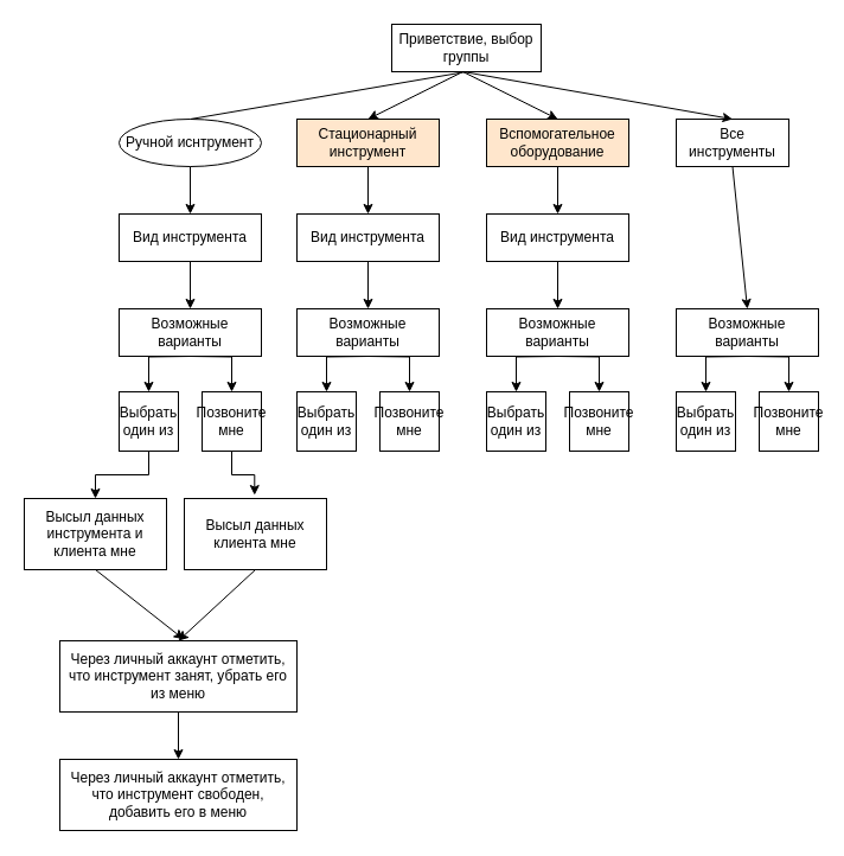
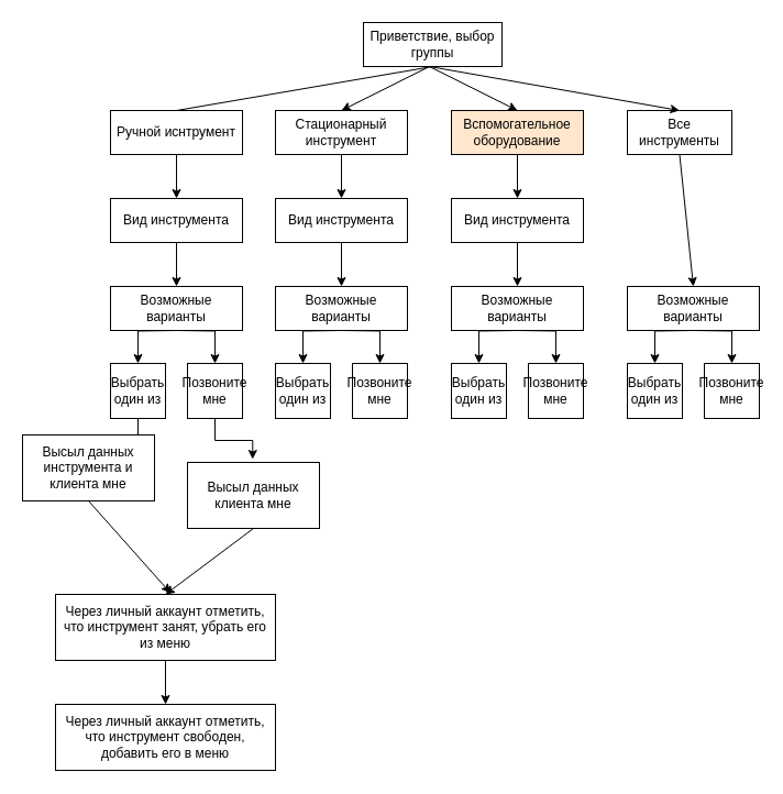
  <mxCell id="0" />
  <mxCell id="1" parent="0" />
  <mxCell id="2" value="Приветствие, выбор группы" style="rounded=0;whiteSpace=wrap;html=1;" vertex="1" parent="1"><mxGeometry x="330" y="20" width="126" height="40" as="geometry" /></mxCell>
- <mxCell id="3" value="Ручной иснтрумент" style="ellipse;whiteSpace=wrap;html=1;" vertex="1" parent="1"><mxGeometry x="100" y="100" width="120" height="40" as="geometry" /></mxCell>
- <mxCell id="4" value="Стационарный инструмент" style="rounded=0;whiteSpace=wrap;html=1;fillColor=#ffe6cc;" vertex="1" parent="1"><mxGeometry x="250" y="100" width="120" height="40" as="geometry" /></mxCell>
+ <mxCell id="3" value="Ручной иснтрумент" style="rounded=0;whiteSpace=wrap;html=1;" vertex="1" parent="1"><mxGeometry x="100" y="100" width="120" height="40" as="geometry" /></mxCell>
+ <mxCell id="4" value="Стационарный инструмент" style="rounded=0;whiteSpace=wrap;html=1;" vertex="1" parent="1"><mxGeometry x="250" y="100" width="120" height="40" as="geometry" /></mxCell>
  <mxCell id="5" value="Вспомогательное оборудование" style="rounded=0;whiteSpace=wrap;html=1;fillColor=#ffe6cc;" vertex="1" parent="1"><mxGeometry x="410" y="100" width="120" height="40" as="geometry" /></mxCell>
  <mxCell id="6" value="" style="endArrow=none;html=1;rounded=0;entryX=0.5;entryY=0;entryDx=0;entryDy=0;exitX=0.5;exitY=1;exitDx=0;exitDy=0;" edge="1" parent="1" source="2" target="3"><mxGeometry width="50" height="50" relative="1" as="geometry"><mxPoint x="360" y="100" as="sourcePoint" /><mxPoint x="410" y="50" as="targetPoint" /></mxGeometry></mxCell>
  <mxCell id="7" value="" style="endArrow=classic;html=1;rounded=0;entryX=0.5;entryY=0;entryDx=0;entryDy=0;" edge="1" parent="1" target="4"><mxGeometry width="50" height="50" relative="1" as="geometry"><mxPoint x="390" y="60" as="sourcePoint" /><mxPoint x="300" y="110" as="targetPoint" /></mxGeometry></mxCell>
  <mxCell id="8" value="" style="endArrow=classic;html=1;rounded=0;entryX=0.5;entryY=0;entryDx=0;entryDy=0;" edge="1" parent="1" target="5"><mxGeometry width="50" height="50" relative="1" as="geometry"><mxPoint x="390" y="60" as="sourcePoint" /><mxPoint x="310" y="120" as="targetPoint" /></mxGeometry></mxCell>
  <mxCell id="9" value="Все инструменты" style="rounded=0;whiteSpace=wrap;html=1;" vertex="1" parent="1"><mxGeometry x="570" y="100" width="95" height="40" as="geometry" /></mxCell>
  <mxCell id="10" value="" style="endArrow=classic;html=1;rounded=0;entryX=0.5;entryY=0;entryDx=0;entryDy=0;" edge="1" parent="1" target="9"><mxGeometry width="50" height="50" relative="1" as="geometry"><mxPoint x="390" y="60" as="sourcePoint" /><mxPoint x="480" y="110" as="targetPoint" /></mxGeometry></mxCell>
  <mxCell id="11" value="Вид инструмента" style="rounded=0;whiteSpace=wrap;html=1;" vertex="1" parent="1"><mxGeometry x="100" y="180" width="120" height="40" as="geometry" /></mxCell>
  <mxCell id="12" value="" style="endArrow=classic;html=1;rounded=0;exitX=0.5;exitY=1;exitDx=0;exitDy=0;entryX=0.5;entryY=0;entryDx=0;entryDy=0;" edge="1" parent="1" source="3" target="11"><mxGeometry width="50" height="50" relative="1" as="geometry"><mxPoint x="160" y="180" as="sourcePoint" /><mxPoint x="210" y="130" as="targetPoint" /></mxGeometry></mxCell>
  <mxCell id="13" value="Вид инструмента" style="rounded=0;whiteSpace=wrap;html=1;" vertex="1" parent="1"><mxGeometry x="250" y="180" width="120" height="40" as="geometry" /></mxCell>
  <mxCell id="14" value="" style="endArrow=classic;html=1;rounded=0;exitX=0.5;exitY=1;exitDx=0;exitDy=0;entryX=0.5;entryY=0;entryDx=0;entryDy=0;" edge="1" parent="1" target="13"><mxGeometry width="50" height="50" relative="1" as="geometry"><mxPoint x="310" y="140" as="sourcePoint" /><mxPoint x="360" y="130" as="targetPoint" /></mxGeometry></mxCell>
  <mxCell id="15" value="Вид инструмента" style="rounded=0;whiteSpace=wrap;html=1;" vertex="1" parent="1"><mxGeometry x="410" y="180" width="120" height="40" as="geometry" /></mxCell>
  <mxCell id="16" value="" style="endArrow=classic;html=1;rounded=0;exitX=0.5;exitY=1;exitDx=0;exitDy=0;entryX=0.5;entryY=0;entryDx=0;entryDy=0;" edge="1" parent="1" target="15"><mxGeometry width="50" height="50" relative="1" as="geometry"><mxPoint x="470" y="140" as="sourcePoint" /><mxPoint x="520" y="130" as="targetPoint" /></mxGeometry></mxCell>
  <mxCell id="17" value="Возможные варианты" style="rounded=0;whiteSpace=wrap;html=1;" vertex="1" parent="1"><mxGeometry x="100" y="260" width="120" height="40" as="geometry" /></mxCell>
  <mxCell id="18" value="" style="endArrow=classic;html=1;rounded=0;exitX=0.5;exitY=1;exitDx=0;exitDy=0;entryX=0.5;entryY=0;entryDx=0;entryDy=0;" edge="1" parent="1" target="17"><mxGeometry width="50" height="50" relative="1" as="geometry"><mxPoint x="160" y="220" as="sourcePoint" /><mxPoint x="210" y="210" as="targetPoint" /></mxGeometry></mxCell>
  <mxCell id="19" value="Возможные варианты" style="rounded=0;whiteSpace=wrap;html=1;" vertex="1" parent="1"><mxGeometry x="250" y="260" width="120" height="40" as="geometry" /></mxCell>
  <mxCell id="20" value="" style="endArrow=classic;html=1;rounded=0;exitX=0.5;exitY=1;exitDx=0;exitDy=0;entryX=0.5;entryY=0;entryDx=0;entryDy=0;" edge="1" parent="1" target="19"><mxGeometry width="50" height="50" relative="1" as="geometry"><mxPoint x="310" y="220" as="sourcePoint" /><mxPoint x="360" y="210" as="targetPoint" /></mxGeometry></mxCell>
  <mxCell id="21" value="Возможные варианты" style="rounded=0;whiteSpace=wrap;html=1;" vertex="1" parent="1"><mxGeometry x="410" y="260" width="120" height="40" as="geometry" /></mxCell>
  <mxCell id="22" value="" style="endArrow=classic;html=1;rounded=0;exitX=0.5;exitY=1;exitDx=0;exitDy=0;entryX=0.5;entryY=0;entryDx=0;entryDy=0;" edge="1" parent="1" target="21"><mxGeometry width="50" height="50" relative="1" as="geometry"><mxPoint x="470" y="220" as="sourcePoint" /><mxPoint x="520" y="210" as="targetPoint" /></mxGeometry></mxCell>
  <mxCell id="23" value="Возможные варианты" style="rounded=0;whiteSpace=wrap;html=1;" vertex="1" parent="1"><mxGeometry x="570" y="260" width="120" height="40" as="geometry" /></mxCell>
  <mxCell id="24" value="" style="endArrow=classic;html=1;rounded=0;exitX=0.5;exitY=1;exitDx=0;exitDy=0;entryX=0.5;entryY=0;entryDx=0;entryDy=0;" edge="1" parent="1" target="23" source="9"><mxGeometry width="50" height="50" relative="1" as="geometry"><mxPoint x="630" y="220" as="sourcePoint" /><mxPoint x="680" y="210" as="targetPoint" /></mxGeometry></mxCell>
  <mxCell id="25" style="edgeStyle=orthogonalEdgeStyle;rounded=0;orthogonalLoop=1;jettySize=auto;html=1;entryX=0.5;entryY=0;entryDx=0;entryDy=0;" edge="1" parent="1" target="28"><mxGeometry relative="1" as="geometry"><mxPoint x="310" y="300" as="sourcePoint" /></mxGeometry></mxCell>
  <mxCell id="26" style="edgeStyle=orthogonalEdgeStyle;rounded=0;orthogonalLoop=1;jettySize=auto;html=1;entryX=0.5;entryY=0;entryDx=0;entryDy=0;" edge="1" parent="1" target="27"><mxGeometry relative="1" as="geometry"><mxPoint x="310" y="300" as="sourcePoint" /></mxGeometry></mxCell>
  <mxCell id="27" value="Выбрать один из" style="whiteSpace=wrap;html=1;aspect=fixed;" vertex="1" parent="1"><mxGeometry x="250" y="330" width="50" height="50" as="geometry" /></mxCell>
  <mxCell id="28" value="Позвоните&lt;div&gt;мне&lt;/div&gt;" style="whiteSpace=wrap;html=1;aspect=fixed;" vertex="1" parent="1"><mxGeometry x="320" y="330" width="50" height="50" as="geometry" /></mxCell>
  <mxCell id="29" style="edgeStyle=orthogonalEdgeStyle;rounded=0;orthogonalLoop=1;jettySize=auto;html=1;entryX=0.5;entryY=0;entryDx=0;entryDy=0;" edge="1" parent="1" target="32"><mxGeometry relative="1" as="geometry"><mxPoint x="470" y="300" as="sourcePoint" /></mxGeometry></mxCell>
  <mxCell id="30" style="edgeStyle=orthogonalEdgeStyle;rounded=0;orthogonalLoop=1;jettySize=auto;html=1;entryX=0.5;entryY=0;entryDx=0;entryDy=0;" edge="1" parent="1" target="31"><mxGeometry relative="1" as="geometry"><mxPoint x="470" y="300" as="sourcePoint" /></mxGeometry></mxCell>
  <mxCell id="31" value="Выбрать один из" style="whiteSpace=wrap;html=1;aspect=fixed;" vertex="1" parent="1"><mxGeometry x="410" y="330" width="50" height="50" as="geometry" /></mxCell>
  <mxCell id="32" value="Позвоните&lt;div&gt;мне&lt;/div&gt;" style="whiteSpace=wrap;html=1;aspect=fixed;" vertex="1" parent="1"><mxGeometry x="480" y="330" width="50" height="50" as="geometry" /></mxCell>
  <mxCell id="33" style="edgeStyle=orthogonalEdgeStyle;rounded=0;orthogonalLoop=1;jettySize=auto;html=1;entryX=0.5;entryY=0;entryDx=0;entryDy=0;" edge="1" parent="1" target="36"><mxGeometry relative="1" as="geometry"><mxPoint x="630" y="300" as="sourcePoint" /></mxGeometry></mxCell>
  <mxCell id="34" style="edgeStyle=orthogonalEdgeStyle;rounded=0;orthogonalLoop=1;jettySize=auto;html=1;entryX=0.5;entryY=0;entryDx=0;entryDy=0;" edge="1" parent="1" target="35"><mxGeometry relative="1" as="geometry"><mxPoint x="630" y="300" as="sourcePoint" /></mxGeometry></mxCell>
  <mxCell id="35" value="Выбрать один из" style="whiteSpace=wrap;html=1;aspect=fixed;" vertex="1" parent="1"><mxGeometry x="570" y="330" width="50" height="50" as="geometry" /></mxCell>
  <mxCell id="36" value="Позвоните&lt;div&gt;мне&lt;/div&gt;" style="whiteSpace=wrap;html=1;aspect=fixed;" vertex="1" parent="1"><mxGeometry x="640" y="330" width="50" height="50" as="geometry" /></mxCell>
  <mxCell id="37" style="edgeStyle=orthogonalEdgeStyle;rounded=0;orthogonalLoop=1;jettySize=auto;html=1;entryX=0.5;entryY=0;entryDx=0;entryDy=0;" edge="1" parent="1" target="41"><mxGeometry relative="1" as="geometry"><mxPoint x="160" y="300" as="sourcePoint" /></mxGeometry></mxCell>
  <mxCell id="38" style="edgeStyle=orthogonalEdgeStyle;rounded=0;orthogonalLoop=1;jettySize=auto;html=1;entryX=0.5;entryY=0;entryDx=0;entryDy=0;" edge="1" parent="1" target="40"><mxGeometry relative="1" as="geometry"><mxPoint x="160" y="300" as="sourcePoint" /></mxGeometry></mxCell>
  <mxCell id="39" style="edgeStyle=orthogonalEdgeStyle;rounded=0;orthogonalLoop=1;jettySize=auto;html=1;entryX=0.5;entryY=0;entryDx=0;entryDy=0;" edge="1" parent="1" source="40" target="44"><mxGeometry relative="1" as="geometry" /></mxCell>
  <mxCell id="40" value="Выбрать один из" style="whiteSpace=wrap;html=1;aspect=fixed;" vertex="1" parent="1"><mxGeometry x="100" y="330" width="50" height="50" as="geometry" /></mxCell>
  <mxCell id="41" value="Позвоните&lt;div&gt;мне&lt;/div&gt;" style="whiteSpace=wrap;html=1;aspect=fixed;" vertex="1" parent="1"><mxGeometry x="170" y="330" width="50" height="50" as="geometry" /></mxCell>
- <mxCell id="42" value="Высыл данных клиента мне" style="rounded=0;whiteSpace=wrap;html=1;" vertex="1" parent="1"><mxGeometry x="155" y="420" width="120" height="60" as="geometry" /></mxCell>
+ <mxCell id="42" value="Высыл данных клиента мне" style="rounded=0;whiteSpace=wrap;html=1;" vertex="1" parent="1"><mxGeometry x="170" y="420" width="120" height="60" as="geometry" /></mxCell>
  <mxCell id="43" style="edgeStyle=orthogonalEdgeStyle;rounded=0;orthogonalLoop=1;jettySize=auto;html=1;entryX=0.494;entryY=-0.049;entryDx=0;entryDy=0;entryPerimeter=0;" edge="1" parent="1" source="41" target="42"><mxGeometry relative="1" as="geometry" /></mxCell>
- <mxCell id="44" value="Высыл данных инструмента и клиента мне" style="rounded=0;whiteSpace=wrap;html=1;" vertex="1" parent="1"><mxGeometry x="20" y="420" width="120" height="60" as="geometry" /></mxCell>
+ <mxCell id="44" value="Высыл данных инструмента и клиента мне" style="rounded=0;whiteSpace=wrap;html=1;" vertex="1" parent="1"><mxGeometry x="20" y="395" width="120" height="60" as="geometry" /></mxCell>
  <mxCell id="45" style="edgeStyle=orthogonalEdgeStyle;rounded=0;orthogonalLoop=1;jettySize=auto;html=1;entryX=0.5;entryY=0;entryDx=0;entryDy=0;" edge="1" parent="1" source="46" target="49"><mxGeometry relative="1" as="geometry" /></mxCell>
  <mxCell id="46" value="Через личный аккаунт отметить, что инструмент занят, убрать его из меню" style="rounded=0;whiteSpace=wrap;html=1;" vertex="1" parent="1"><mxGeometry x="50" y="540" width="200" height="60" as="geometry" /></mxCell>
  <mxCell id="47" value="" style="endArrow=classic;html=1;rounded=0;exitX=0.5;exitY=1;exitDx=0;exitDy=0;entryX=0.523;entryY=-0.021;entryDx=0;entryDy=0;entryPerimeter=0;" edge="1" parent="1" source="44" target="46"><mxGeometry width="50" height="50" relative="1" as="geometry"><mxPoint x="150" y="480" as="sourcePoint" /><mxPoint x="200" y="430" as="targetPoint" /></mxGeometry></mxCell>
  <mxCell id="48" value="" style="endArrow=classic;html=1;rounded=0;exitX=0.5;exitY=1;exitDx=0;exitDy=0;entryX=0.5;entryY=0;entryDx=0;entryDy=0;" edge="1" parent="1" source="42" target="46"><mxGeometry width="50" height="50" relative="1" as="geometry"><mxPoint x="90" y="490" as="sourcePoint" /><mxPoint x="165" y="549" as="targetPoint" /></mxGeometry></mxCell>
  <mxCell id="49" value="Через личный аккаунт отметить, что инструмент свободен, добавить его в меню" style="rounded=0;whiteSpace=wrap;html=1;" vertex="1" parent="1"><mxGeometry x="50" y="640" width="200" height="60" as="geometry" /></mxCell>
